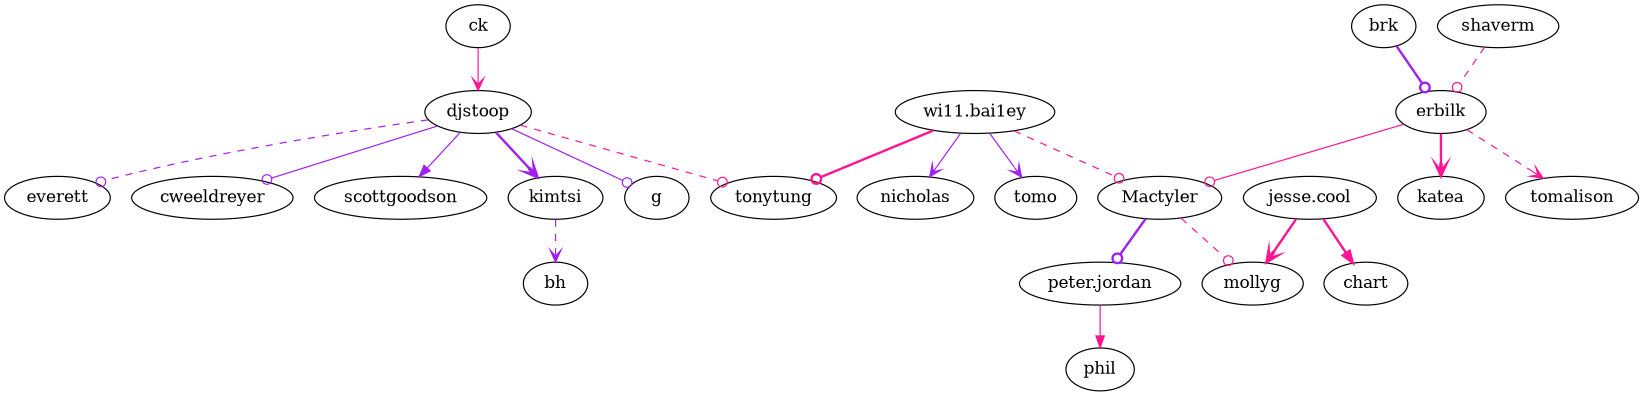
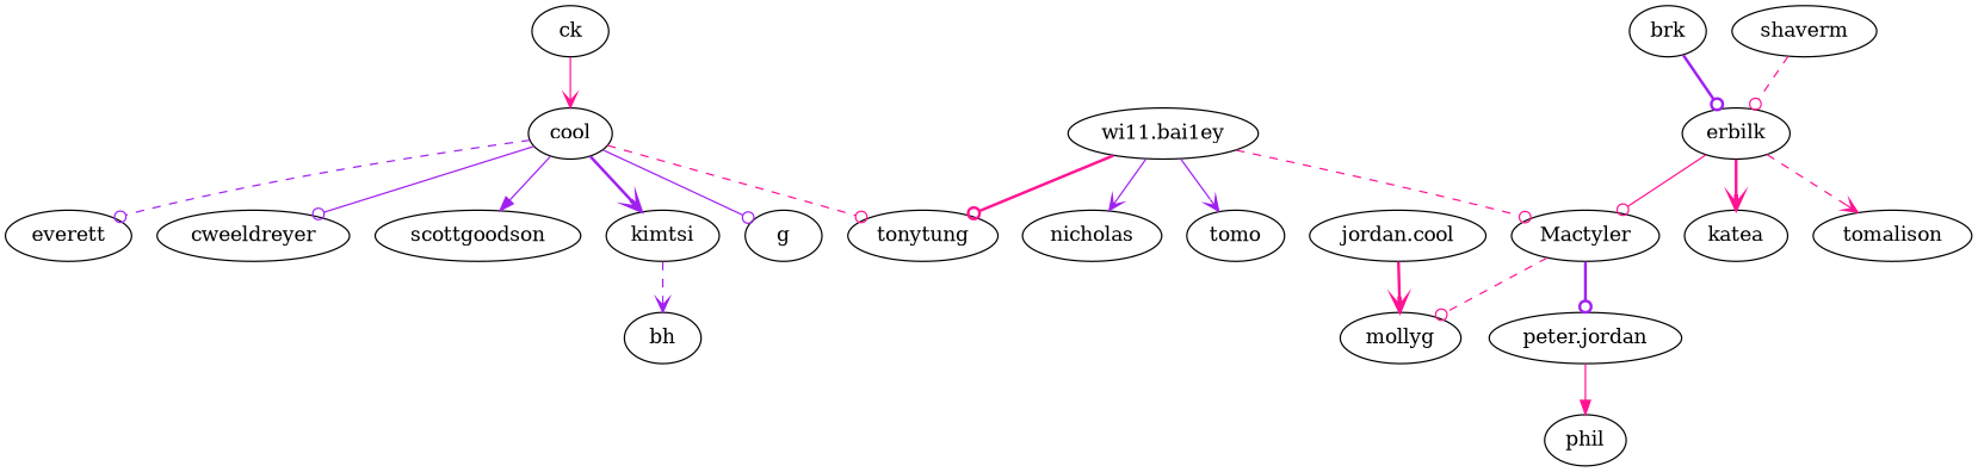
  strict digraph {
    edge [arrowhead=odot color=deeppink style=solid]
    ck
-   djstoop
+   djstoop [label=cool]
    everett
    tonytung
    cweeldreyer
    scottgoodson
    kimtsi
    g
    bh
    "wi11.bai1ey"
    nicholas
    Mactyler
    tomo
    mollyg
    "peter.jordan"
    phil
    brk
    erbilk
    katea
    tomalison
    shaverm
-   "jesse.cool"
-   chart
+   "jesse.cool" [label="jordan.cool"]
    ck -> djstoop [arrowhead=vee]
    djstoop -> everett [color=purple style=dashed]
    djstoop -> tonytung [style=dashed]
    djstoop -> cweeldreyer [color=purple]
    djstoop -> scottgoodson [arrowhead=normal color=purple]
    djstoop -> kimtsi [arrowhead=vee color=purple style=bold]
    djstoop -> g [color=purple]
    kimtsi -> bh [arrowhead=vee color=purple style=dashed]
    "wi11.bai1ey" -> tonytung [style=bold]
    "wi11.bai1ey" -> nicholas [arrowhead=vee color=purple]
    "wi11.bai1ey" -> Mactyler [style=dashed]
    "wi11.bai1ey" -> tomo [arrowhead=vee color=purple]
    Mactyler -> mollyg [style=dashed]
    Mactyler -> "peter.jordan" [color=purple style=bold]
    "peter.jordan" -> phil [arrowhead=normal]
    brk -> erbilk [color=purple style=bold]
    erbilk -> Mactyler
    erbilk -> katea [arrowhead=vee style=bold]
    erbilk -> tomalison [arrowhead=vee style=dashed]
    shaverm -> erbilk [style=dashed]
    "jesse.cool" -> mollyg [arrowhead=vee style=bold]
-   "jesse.cool" -> chart [arrowhead=normal style=bold]
  }
